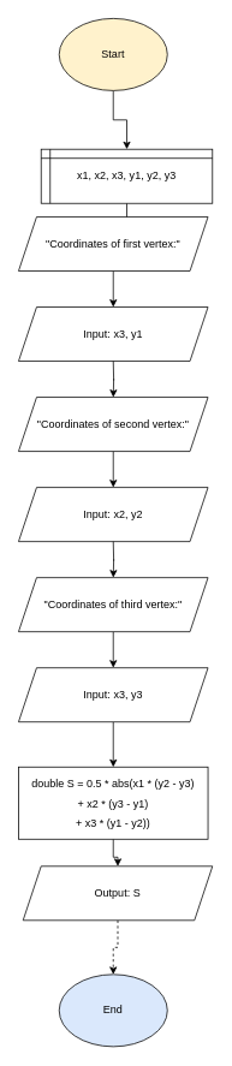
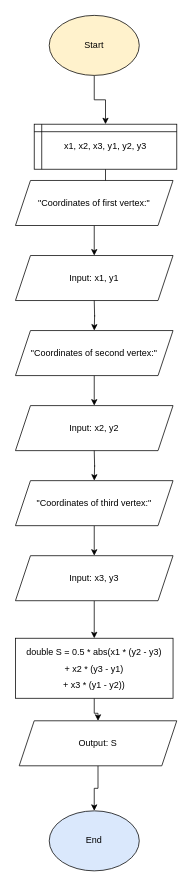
  <mxCell id="0" />
  <mxCell id="1" parent="0" />
  <mxCell id="2" value="" style="edgeStyle=orthogonalEdgeStyle;rounded=0;orthogonalLoop=1;jettySize=auto;html=1;" edge="1" parent="1" source="3" target="5"><mxGeometry relative="1" as="geometry" /></mxCell>
  <mxCell id="3" value="Start" style="ellipse;whiteSpace=wrap;html=1;fillColor=#fff2cc;" vertex="1" parent="1"><mxGeometry x="65" y="20" width="120" height="80" as="geometry" /></mxCell>
  <mxCell id="4" value="" style="edgeStyle=orthogonalEdgeStyle;rounded=0;orthogonalLoop=1;jettySize=auto;html=1;" edge="1" parent="1" source="5"><mxGeometry relative="1" as="geometry"><mxPoint x="125" y="240" as="targetPoint" /></mxGeometry></mxCell>
  <mxCell id="5" value="x1, x2, x3, y1, y2, y3" style="shape=internalStorage;whiteSpace=wrap;html=1;backgroundOutline=1;dx=10;dy=10;" vertex="1" parent="1"><mxGeometry x="45" y="165" width="190" height="60" as="geometry" /></mxCell>
  <mxCell id="6" value="" style="edgeStyle=orthogonalEdgeStyle;rounded=0;orthogonalLoop=1;jettySize=auto;html=1;" edge="1" parent="1" source="7" target="8"><mxGeometry relative="1" as="geometry" /></mxCell>
  <mxCell id="7" value="&quot;Coordinates of first vertex:&lt;span style=&quot;background-color: initial;&quot;&gt;&quot;&lt;/span&gt;" style="shape=parallelogram;perimeter=parallelogramPerimeter;whiteSpace=wrap;html=1;fixedSize=1;" vertex="1" parent="1"><mxGeometry x="20" y="240" width="210" height="60" as="geometry" /></mxCell>
- <mxCell id="8" value="Input: x3, y1" style="shape=parallelogram;perimeter=parallelogramPerimeter;whiteSpace=wrap;html=1;fixedSize=1;" vertex="1" parent="1"><mxGeometry x="20" y="340" width="210" height="60" as="geometry" /></mxCell>
+ <mxCell id="8" value="Input: x1, y1" style="shape=parallelogram;perimeter=parallelogramPerimeter;whiteSpace=wrap;html=1;fixedSize=1;" vertex="1" parent="1"><mxGeometry x="20" y="340" width="210" height="60" as="geometry" /></mxCell>
  <mxCell id="9" value="" style="edgeStyle=orthogonalEdgeStyle;rounded=0;orthogonalLoop=1;jettySize=auto;html=1;" edge="1" parent="1"><mxGeometry relative="1" as="geometry"><mxPoint x="125" y="400" as="sourcePoint" /><mxPoint x="125" y="440" as="targetPoint" /></mxGeometry></mxCell>
  <mxCell id="10" value="" style="edgeStyle=orthogonalEdgeStyle;rounded=0;orthogonalLoop=1;jettySize=auto;html=1;" edge="1" parent="1" source="11" target="12"><mxGeometry relative="1" as="geometry" /></mxCell>
  <mxCell id="11" value="&quot;Coordinates of second vertex:&lt;span style=&quot;background-color: initial;&quot;&gt;&quot;&lt;/span&gt;" style="shape=parallelogram;perimeter=parallelogramPerimeter;whiteSpace=wrap;html=1;fixedSize=1;" vertex="1" parent="1"><mxGeometry x="20" y="440" width="210" height="60" as="geometry" /></mxCell>
  <mxCell id="12" value="Input: x2, y2" style="shape=parallelogram;perimeter=parallelogramPerimeter;whiteSpace=wrap;html=1;fixedSize=1;" vertex="1" parent="1"><mxGeometry x="20" y="540" width="210" height="60" as="geometry" /></mxCell>
  <mxCell id="13" value="" style="edgeStyle=orthogonalEdgeStyle;rounded=0;orthogonalLoop=1;jettySize=auto;html=1;" edge="1" parent="1"><mxGeometry relative="1" as="geometry"><mxPoint x="125" y="600" as="sourcePoint" /><mxPoint x="125" y="640" as="targetPoint" /></mxGeometry></mxCell>
  <mxCell id="14" value="" style="edgeStyle=orthogonalEdgeStyle;rounded=0;orthogonalLoop=1;jettySize=auto;html=1;" edge="1" parent="1" source="15" target="17"><mxGeometry relative="1" as="geometry" /></mxCell>
  <mxCell id="15" value="&quot;Coordinates of third vertex:&lt;span style=&quot;background-color: initial;&quot;&gt;&quot;&lt;/span&gt;" style="shape=parallelogram;perimeter=parallelogramPerimeter;whiteSpace=wrap;html=1;fixedSize=1;" vertex="1" parent="1"><mxGeometry x="20" y="640" width="210" height="60" as="geometry" /></mxCell>
  <mxCell id="16" value="" style="edgeStyle=orthogonalEdgeStyle;rounded=0;orthogonalLoop=1;jettySize=auto;html=1;" edge="1" parent="1" source="17" target="19"><mxGeometry relative="1" as="geometry" /></mxCell>
  <mxCell id="17" value="Input: x3, y3" style="shape=parallelogram;perimeter=parallelogramPerimeter;whiteSpace=wrap;html=1;fixedSize=1;" vertex="1" parent="1"><mxGeometry x="20" y="740" width="210" height="60" as="geometry" /></mxCell>
  <mxCell id="18" value="" style="edgeStyle=orthogonalEdgeStyle;rounded=0;orthogonalLoop=1;jettySize=auto;html=1;" edge="1" parent="1" source="19" target="21"><mxGeometry relative="1" as="geometry" /></mxCell>
  <mxCell id="19" value="&lt;div style=&quot;line-height: 22px; white-space: pre;&quot;&gt;&lt;font face=&quot;Helvetica&quot; style=&quot;&quot;&gt;double S = 0.5 * abs(x1 * (y2 - y3)&lt;/font&gt;&lt;/div&gt;&lt;div style=&quot;line-height: 22px; white-space: pre;&quot;&gt;&lt;font face=&quot;Helvetica&quot;&gt;+ x2 * (y3 - y1)&lt;/font&gt;&lt;/div&gt;&lt;div style=&quot;line-height: 22px; white-space: pre;&quot;&gt;&lt;font face=&quot;Helvetica&quot; style=&quot;&quot;&gt;+ x3 * (y1 - y2))&lt;/font&gt;&lt;/div&gt;" style="rounded=0;whiteSpace=wrap;html=1;" vertex="1" parent="1"><mxGeometry x="20" y="850" width="210" height="80" as="geometry" /></mxCell>
- <mxCell id="20" value="" style="edgeStyle=orthogonalEdgeStyle;rounded=0;orthogonalLoop=1;jettySize=auto;html=1;dashed=1;" edge="1" parent="1" source="21" target="22"><mxGeometry relative="1" as="geometry" /></mxCell>
+ <mxCell id="20" value="" style="edgeStyle=orthogonalEdgeStyle;rounded=0;orthogonalLoop=1;jettySize=auto;html=1;" edge="1" parent="1" source="21" target="22"><mxGeometry relative="1" as="geometry" /></mxCell>
  <mxCell id="21" value="Output: S" style="shape=parallelogram;perimeter=parallelogramPerimeter;whiteSpace=wrap;html=1;fixedSize=1;" vertex="1" parent="1"><mxGeometry x="25" y="960" width="210" height="60" as="geometry" /></mxCell>
  <mxCell id="22" value="End" style="ellipse;whiteSpace=wrap;html=1;fillColor=#dae8fc;" vertex="1" parent="1"><mxGeometry x="65" y="1080" width="120" height="80" as="geometry" /></mxCell>
